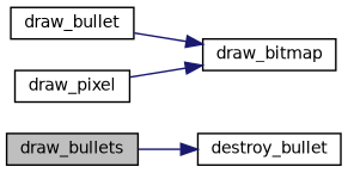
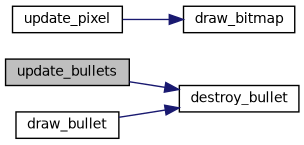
  digraph {
    rankdir=LR
    node [color=black fillcolor=white fontname=Helvetica fontsize=10 shape=record style=filled]
    edge [color=midnightblue fontname=Helvetica fontsize=10 labelfontname=Helvetica labelfontsize=10 style=solid]
-   n1 [fillcolor=grey75 fontcolor=black height=0.2 label=draw_bullets width=0.4]
+   n1 [fillcolor=grey75 fontcolor=black height=0.2 label=update_bullets width=0.4]
    n2 [height=0.2 label=destroy_bullet width=0.4]
    n3 [height=0.2 label=draw_bullet width=0.4]
    n4 [height=0.2 label=draw_bitmap width=0.4]
-   n5 [height=0.2 label=draw_pixel width=0.4]
+   n5 [height=0.2 label=update_pixel width=0.4]
    n1 -> n2
-   n3 -> n4
+   n3 -> n2
    n5 -> n4
  }
